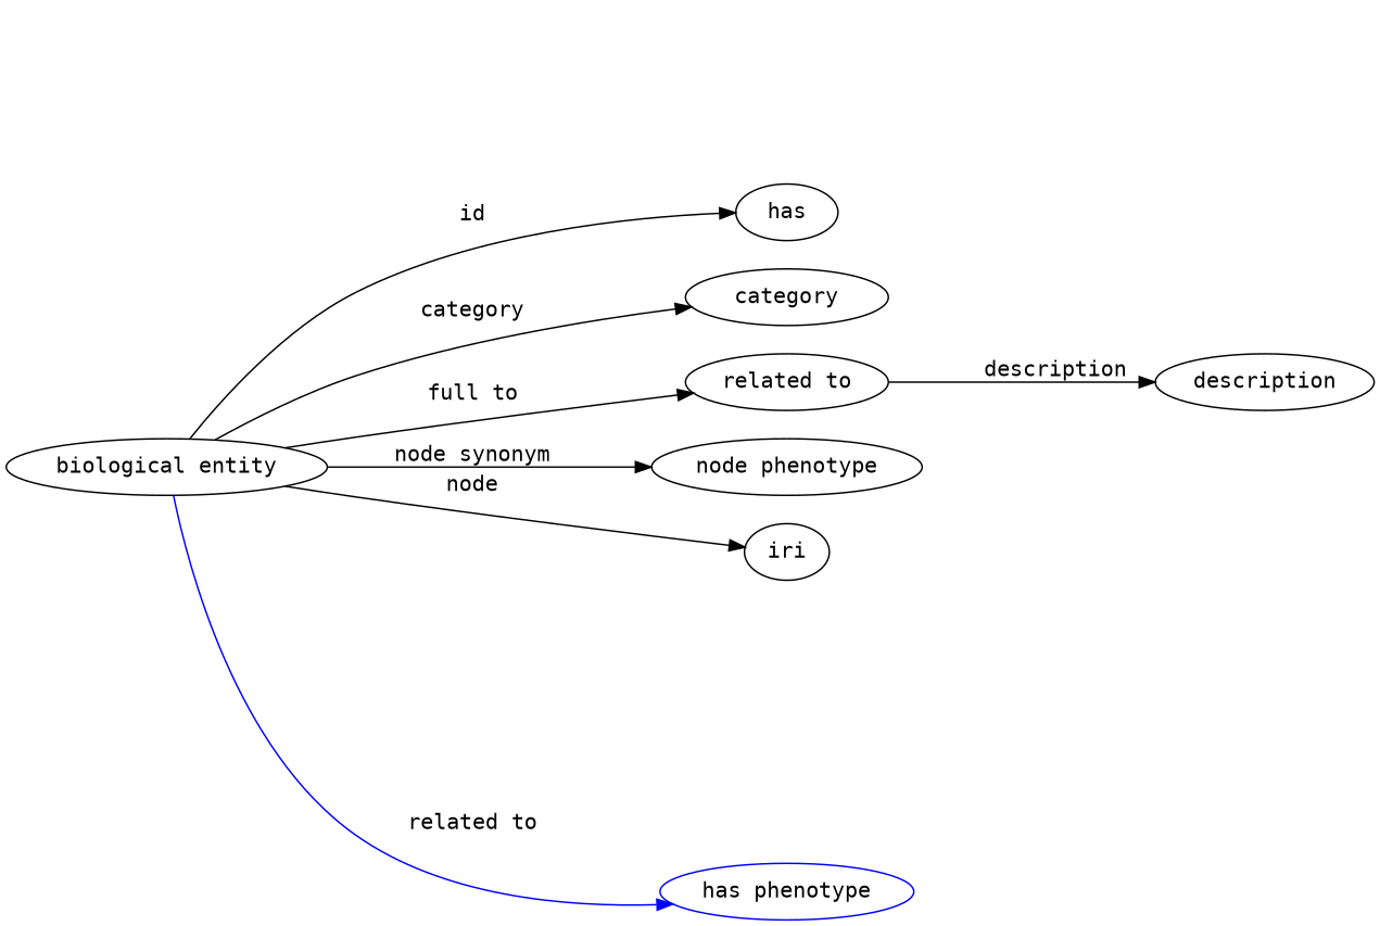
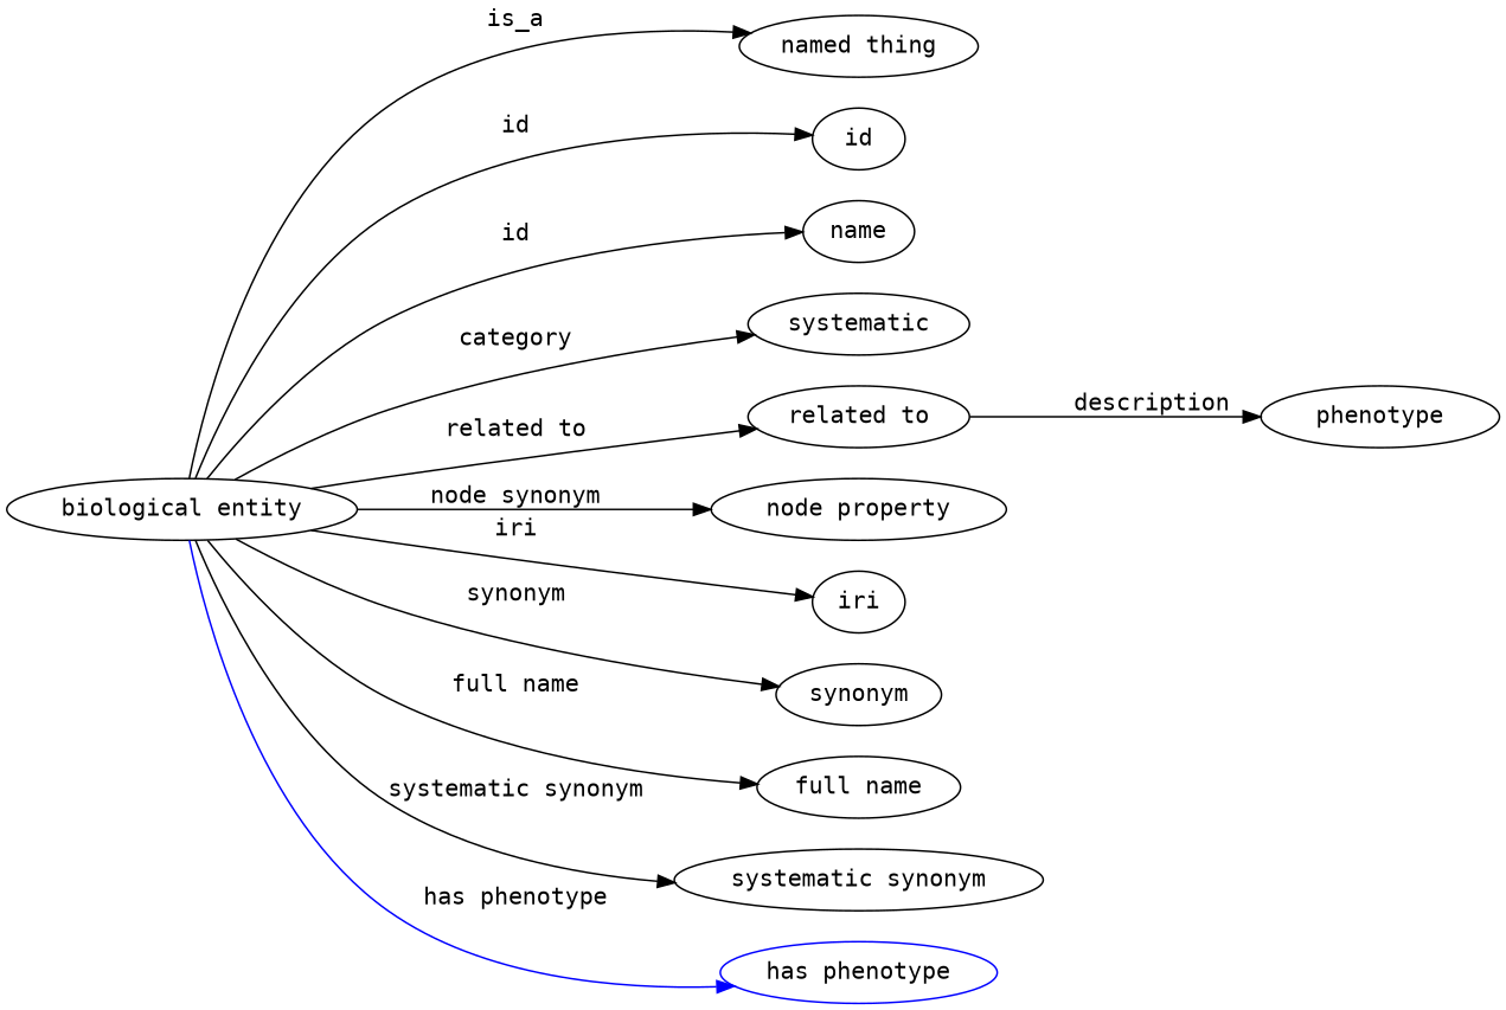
  digraph {
    fontname="DejaVu Sans Mono"
    rankdir=LR
    node [fontname="DejaVu Sans Mono" color=black]
    edge [fontname="DejaVu Sans Mono" color=black style=solid]
    n1 [height=0.5 label="biological entity" width=1.884 color=""]
-   name [height=0.5 width=0.75 label=has]
-   category [height=0.5 width=0.75]
+   "named thing" [height=0.5 width=1.5019 color=""]
+   id [height=0.5 width=0.75]
+   name [height=0.5 width=0.75]
+   category [height=0.5 width=0.75 label=systematic]
    "related to" [height=0.5 width=0.75]
-   "node property" [height=0.5 width=0.75 label="node phenotype"]
+   "node property" [height=0.5 width=0.75]
    iri [height=0.5 width=0.75]
+   synonym [height=0.5 width=0.75]
+   "full name" [height=0.5 width=0.75]
+   "systematic synonym" [height=0.5 width=0.75]
    "has phenotype" [color=blue height=0.5 width=0.75]
-   description [height=0.5 width=0.75]
+   description [height=0.5 width=0.75 label=phenotype]
+   n1 -> "named thing" [label=is_a color="" style=""]
+   n1 -> id [label=id]
    n1 -> name [label=id]
    n1 -> category [label=category]
-   n1 -> "related to" [label="full to"]
+   n1 -> "related to" [label="related to"]
    n1 -> "node property" [label="node synonym"]
-   n1 -> iri [label="node"]
-   n1 -> "has phenotype" [color=blue label="related to"]
+   n1 -> iri [label=iri]
+   n1 -> synonym [label=synonym]
+   n1 -> "full name" [label="full name"]
+   n1 -> "systematic synonym" [label="systematic synonym"]
+   n1 -> "has phenotype" [color=blue label="has phenotype"]
    "related to" -> description [label=description]
  }
